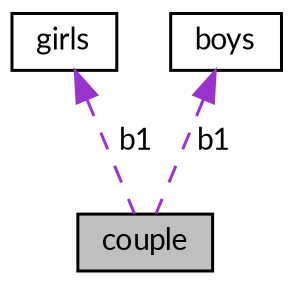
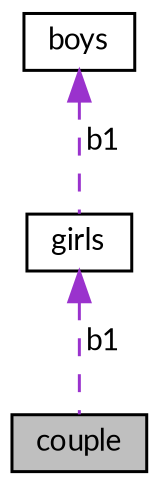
  digraph {
    fontname=Lato
    node [color=black fillcolor=white fontname=Lato fontsize=10 shape=record style=filled]
    edge [color=darkorchid3 dir=back fontname=Lato fontsize=10 labelfontname=Helvetica labelfontsize=10 style=dashed]
    n1 [fillcolor=grey75 fontcolor=black height=0.2 label=couple width=0.4]
    n2 [height=0.2 label=girls width=0.4]
    n3 [height=0.2 label=boys width=0.4]
    n2 -> n1 [label=" b1"]
-   n3 -> n1 [label=" b1"]
+   n3 -> n2 [label=" b1"]
  }
